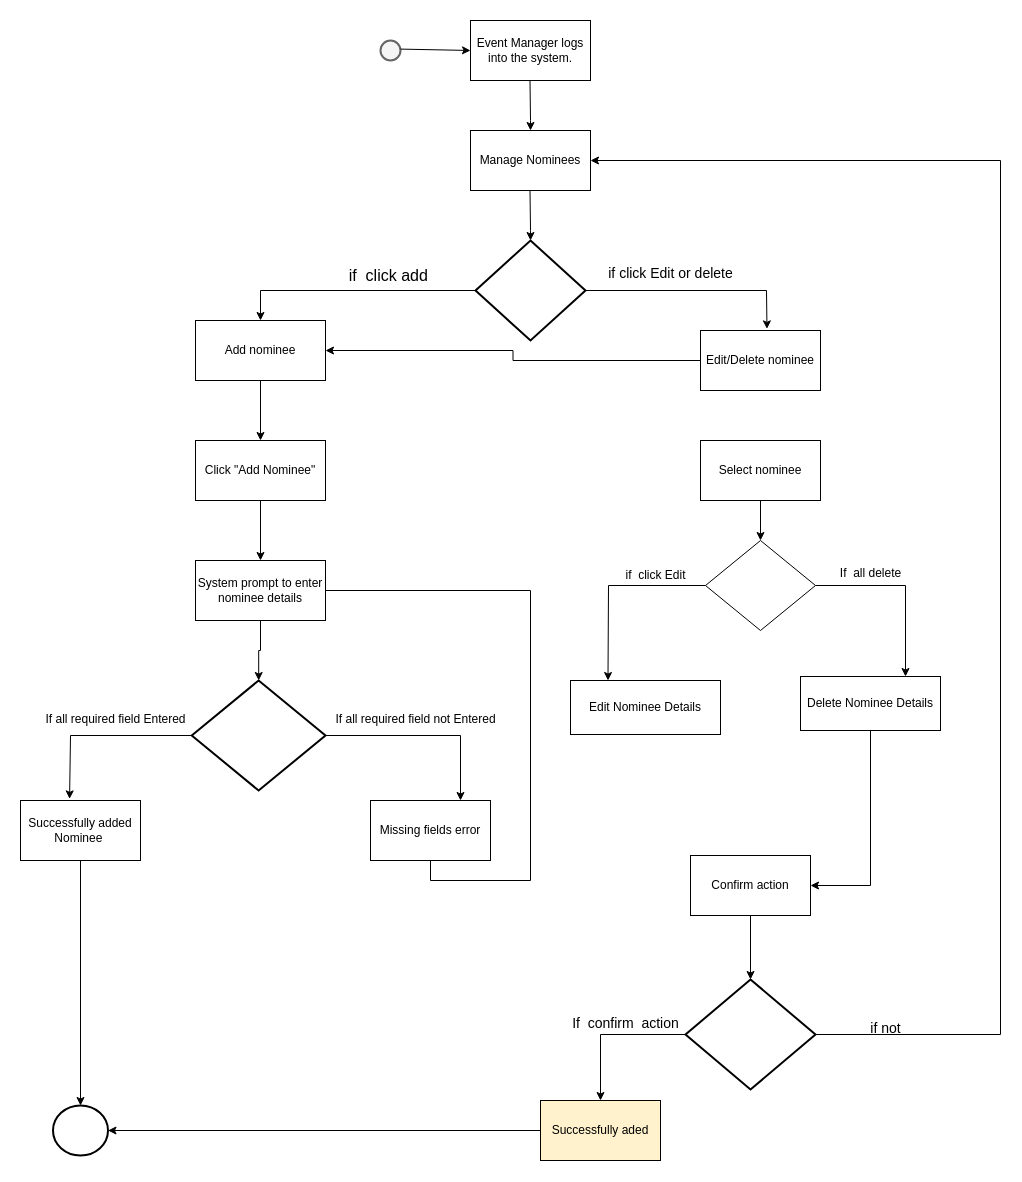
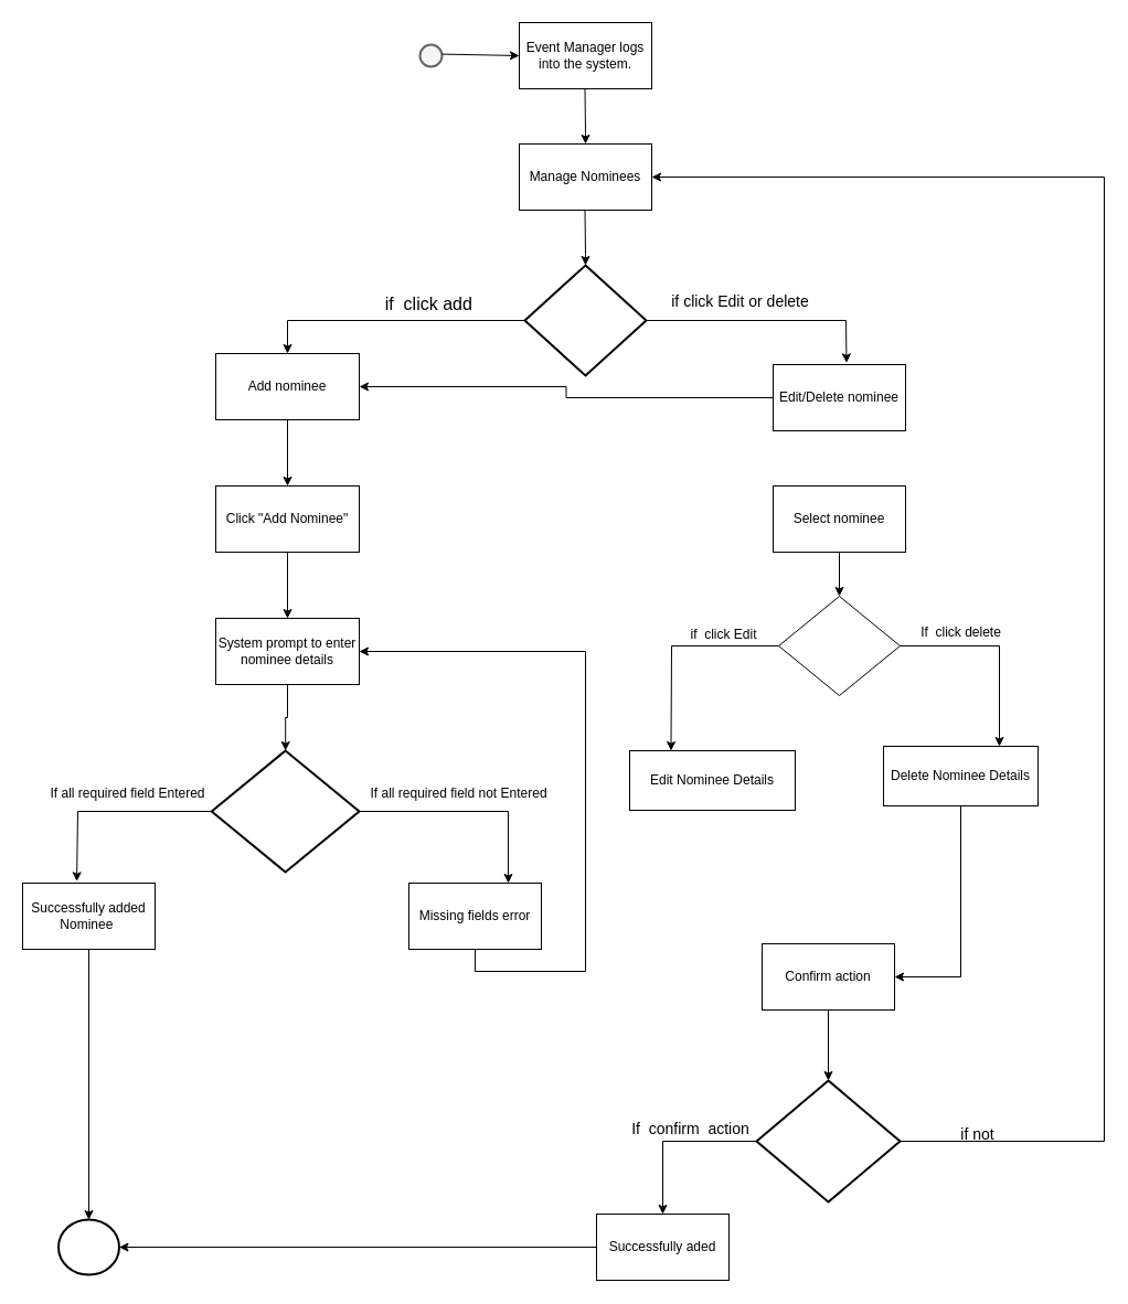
  <mxCell id="0" />
  <mxCell id="1" parent="0" />
  <mxCell id="2" value="" style="strokeWidth=2;html=1;shape=mxgraph.flowchart.start_2;whiteSpace=wrap;fillColor=#f5f5f5;strokeColor=#666666;fontColor=#333333;" parent="1" vertex="1"><mxGeometry x="380" y="40" width="20" height="20" as="geometry" /></mxCell>
  <mxCell id="3" value="" style="endArrow=classic;html=1;rounded=0;" parent="1" edge="1"><mxGeometry width="50" height="50" relative="1" as="geometry"><mxPoint x="400" y="48.6" as="sourcePoint" /><mxPoint x="470" y="50" as="targetPoint" /></mxGeometry></mxCell>
  <mxCell id="4" value="Event Manager logs into the system." style="rounded=0;whiteSpace=wrap;html=1;" parent="1" vertex="1"><mxGeometry x="470" y="20" width="120" height="60" as="geometry" /></mxCell>
  <mxCell id="5" value="" style="endArrow=classic;html=1;rounded=0;" parent="1" edge="1"><mxGeometry width="50" height="50" relative="1" as="geometry"><mxPoint x="529.5" y="80" as="sourcePoint" /><mxPoint x="530" y="130" as="targetPoint" /><Array as="points"><mxPoint x="530" y="120" /></Array></mxGeometry></mxCell>
  <mxCell id="6" value="Manage Nominees" style="rounded=0;whiteSpace=wrap;html=1;" parent="1" vertex="1"><mxGeometry x="470" y="130" width="120" height="60" as="geometry" /></mxCell>
  <mxCell id="7" value="" style="endArrow=classic;html=1;rounded=0;" parent="1" edge="1"><mxGeometry width="50" height="50" relative="1" as="geometry"><mxPoint x="529.5" y="190" as="sourcePoint" /><mxPoint x="530" y="240" as="targetPoint" /><Array as="points"><mxPoint x="530" y="230" /></Array></mxGeometry></mxCell>
  <mxCell id="8" value="" style="strokeWidth=2;html=1;shape=mxgraph.flowchart.decision;whiteSpace=wrap;" parent="1" vertex="1"><mxGeometry x="475" y="240" width="110" height="100" as="geometry" /></mxCell>
  <mxCell id="9" value="" style="edgeStyle=orthogonalEdgeStyle;rounded=0;orthogonalLoop=1;jettySize=auto;html=1;" parent="1" source="10" target="12" edge="1"><mxGeometry relative="1" as="geometry" /></mxCell>
  <mxCell id="10" value="Edit/Delete nominee" style="rounded=0;whiteSpace=wrap;html=1;" parent="1" vertex="1"><mxGeometry x="700" y="330" width="120" height="60" as="geometry" /></mxCell>
  <mxCell id="11" value="" style="edgeStyle=orthogonalEdgeStyle;rounded=0;orthogonalLoop=1;jettySize=auto;html=1;" parent="1" source="12" target="17" edge="1"><mxGeometry relative="1" as="geometry" /></mxCell>
  <mxCell id="12" value="Add nominee" style="rounded=0;whiteSpace=wrap;html=1;" parent="1" vertex="1"><mxGeometry x="195" y="320" width="130" height="60" as="geometry" /></mxCell>
  <mxCell id="13" value="" style="endArrow=classic;html=1;rounded=0;entryX=0.554;entryY=-0.027;entryDx=0;entryDy=0;entryPerimeter=0;exitX=1;exitY=0.5;exitDx=0;exitDy=0;exitPerimeter=0;" parent="1" source="8" target="10" edge="1"><mxGeometry width="50" height="50" relative="1" as="geometry"><mxPoint x="735" y="315" as="sourcePoint" /><mxPoint x="785" y="265" as="targetPoint" /><Array as="points"><mxPoint x="766" y="290" /></Array></mxGeometry></mxCell>
  <mxCell id="14" value="" style="endArrow=classic;html=1;rounded=0;entryX=0.5;entryY=0;entryDx=0;entryDy=0;exitX=0;exitY=0.5;exitDx=0;exitDy=0;exitPerimeter=0;" parent="1" source="8" target="12" edge="1"><mxGeometry width="50" height="50" relative="1" as="geometry"><mxPoint x="470" y="290" as="sourcePoint" /><mxPoint x="310" y="240" as="targetPoint" /><Array as="points"><mxPoint x="260" y="290" /></Array></mxGeometry></mxCell>
  <mxCell id="15" value="&lt;span style=&quot;font-size: 16px;&quot;&gt;if&amp;nbsp; click add&amp;nbsp;&lt;/span&gt;" style="text;html=1;align=center;verticalAlign=middle;resizable=0;points=[];autosize=1;strokeColor=none;fillColor=none;" parent="1" vertex="1"><mxGeometry x="335" y="260" width="110" height="30" as="geometry" /></mxCell>
  <mxCell id="16" value="" style="edgeStyle=orthogonalEdgeStyle;rounded=0;orthogonalLoop=1;jettySize=auto;html=1;" parent="1" source="17" target="19" edge="1"><mxGeometry relative="1" as="geometry" /></mxCell>
  <mxCell id="17" value="Click &quot;Add Nominee&quot;" style="rounded=0;whiteSpace=wrap;html=1;" parent="1" vertex="1"><mxGeometry x="195" y="440" width="130" height="60" as="geometry" /></mxCell>
  <mxCell id="18" value="" style="edgeStyle=orthogonalEdgeStyle;rounded=0;orthogonalLoop=1;jettySize=auto;html=1;" parent="1" source="19" target="20" edge="1"><mxGeometry relative="1" as="geometry" /></mxCell>
  <mxCell id="19" value="System prompt to enter nominee details" style="rounded=0;whiteSpace=wrap;html=1;" parent="1" vertex="1"><mxGeometry x="195" y="560" width="130" height="60" as="geometry" /></mxCell>
  <mxCell id="20" value="" style="strokeWidth=2;html=1;shape=mxgraph.flowchart.decision;whiteSpace=wrap;" parent="1" vertex="1"><mxGeometry x="191.25" y="680" width="133.75" height="110" as="geometry" /></mxCell>
- <mxCell id="21" style="edgeStyle=orthogonalEdgeStyle;rounded=0;orthogonalLoop=1;jettySize=auto;html=1;exitX=0.5;exitY=1;exitDx=0;exitDy=0;entryX=1;entryY=0.5;entryDx=0;entryDy=0;endArrow=none;" edge="1" parent="1" source="22" target="19"><mxGeometry relative="1" as="geometry"><mxPoint x="530" y="540" as="targetPoint" /><Array as="points"><mxPoint x="430" y="880" /><mxPoint x="530" y="880" /><mxPoint x="530" y="590" /></Array></mxGeometry></mxCell>
+ <mxCell id="21" style="edgeStyle=orthogonalEdgeStyle;rounded=0;orthogonalLoop=1;jettySize=auto;html=1;exitX=0.5;exitY=1;exitDx=0;exitDy=0;entryX=1;entryY=0.5;entryDx=0;entryDy=0;" edge="1" parent="1" source="22" target="19"><mxGeometry relative="1" as="geometry"><mxPoint x="530" y="540" as="targetPoint" /><Array as="points"><mxPoint x="430" y="880" /><mxPoint x="530" y="880" /><mxPoint x="530" y="590" /></Array></mxGeometry></mxCell>
  <mxCell id="22" value="Missing fields error" style="rounded=0;whiteSpace=wrap;html=1;" parent="1" vertex="1"><mxGeometry x="370" y="800" width="120" height="60" as="geometry" /></mxCell>
  <mxCell id="23" value="Successfully added Nominee&amp;nbsp;" style="rounded=0;whiteSpace=wrap;html=1;" parent="1" vertex="1"><mxGeometry x="20" y="800" width="120" height="60" as="geometry" /></mxCell>
  <mxCell id="24" value="" style="endArrow=classic;html=1;rounded=0;exitX=0;exitY=0.5;exitDx=0;exitDy=0;exitPerimeter=0;entryX=0.409;entryY=-0.027;entryDx=0;entryDy=0;entryPerimeter=0;" parent="1" source="20" target="23" edge="1"><mxGeometry width="50" height="50" relative="1" as="geometry"><mxPoint x="246.25" y="728" as="sourcePoint" /><mxPoint x="70" y="790" as="targetPoint" /><Array as="points"><mxPoint x="70" y="735" /></Array></mxGeometry></mxCell>
  <mxCell id="25" value="" style="endArrow=classic;html=1;rounded=0;entryX=0.75;entryY=0;entryDx=0;entryDy=0;exitX=1;exitY=0.5;exitDx=0;exitDy=0;exitPerimeter=0;" parent="1" source="20" target="22" edge="1"><mxGeometry width="50" height="50" relative="1" as="geometry"><mxPoint x="490" y="750" as="sourcePoint" /><mxPoint x="540" y="700" as="targetPoint" /><Array as="points"><mxPoint x="460" y="735" /></Array></mxGeometry></mxCell>
  <mxCell id="26" value="" style="edgeStyle=orthogonalEdgeStyle;rounded=0;orthogonalLoop=1;jettySize=auto;html=1;" parent="1" source="27" target="28" edge="1"><mxGeometry relative="1" as="geometry" /></mxCell>
  <mxCell id="27" value="Select nominee" style="rounded=0;whiteSpace=wrap;html=1;" parent="1" vertex="1"><mxGeometry x="700" y="440" width="120" height="60" as="geometry" /></mxCell>
  <mxCell id="28" value="" style="rhombus;whiteSpace=wrap;html=1;" parent="1" vertex="1"><mxGeometry x="705" y="540" width="110" height="90" as="geometry" /></mxCell>
  <mxCell id="29" value="Edit Nominee Details" style="rounded=0;whiteSpace=wrap;html=1;" parent="1" vertex="1"><mxGeometry x="570" y="680" width="150" height="54" as="geometry" /></mxCell>
  <mxCell id="30" value="Delete Nominee Details" style="rounded=0;whiteSpace=wrap;html=1;" parent="1" vertex="1"><mxGeometry x="800" y="676" width="140" height="54" as="geometry" /></mxCell>
  <mxCell id="31" value="" style="endArrow=classic;html=1;rounded=0;entryX=0.25;entryY=0;entryDx=0;entryDy=0;exitX=0;exitY=0.5;exitDx=0;exitDy=0;" parent="1" source="28" target="29" edge="1"><mxGeometry width="50" height="50" relative="1" as="geometry"><mxPoint x="700" y="590" as="sourcePoint" /><mxPoint x="540" y="570" as="targetPoint" /><Array as="points"><mxPoint x="608" y="585" /></Array></mxGeometry></mxCell>
  <mxCell id="32" value="" style="endArrow=classic;html=1;rounded=0;entryX=0.75;entryY=0;entryDx=0;entryDy=0;exitX=1;exitY=0.5;exitDx=0;exitDy=0;" parent="1" source="28" target="30" edge="1"><mxGeometry width="50" height="50" relative="1" as="geometry"><mxPoint x="820" y="590" as="sourcePoint" /><mxPoint x="910" y="570" as="targetPoint" /><Array as="points"><mxPoint x="905" y="585" /></Array></mxGeometry></mxCell>
  <mxCell id="33" value="if&amp;nbsp; click Edit" style="text;html=1;align=center;verticalAlign=middle;resizable=0;points=[];autosize=1;strokeColor=none;fillColor=none;" parent="1" vertex="1"><mxGeometry x="615" y="560" width="80" height="30" as="geometry" /></mxCell>
- <mxCell id="34" value="If&amp;nbsp; all delete" style="text;html=1;align=center;verticalAlign=middle;resizable=0;points=[];autosize=1;strokeColor=none;fillColor=none;" parent="1" vertex="1"><mxGeometry x="820" y="558" width="100" height="30" as="geometry" /></mxCell>
+ <mxCell id="34" value="If&amp;nbsp; click delete" style="text;html=1;align=center;verticalAlign=middle;resizable=0;points=[];autosize=1;strokeColor=none;fillColor=none;" parent="1" vertex="1"><mxGeometry x="820" y="558" width="100" height="30" as="geometry" /></mxCell>
  <mxCell id="35" style="edgeStyle=orthogonalEdgeStyle;rounded=0;orthogonalLoop=1;jettySize=auto;html=1;exitX=0;exitY=0.5;exitDx=0;exitDy=0;exitPerimeter=0;entryX=0.5;entryY=0;entryDx=0;entryDy=0;" edge="1" parent="1" source="37" target="45"><mxGeometry relative="1" as="geometry" /></mxCell>
  <mxCell id="36" style="edgeStyle=orthogonalEdgeStyle;rounded=0;orthogonalLoop=1;jettySize=auto;html=1;exitX=1;exitY=0.5;exitDx=0;exitDy=0;exitPerimeter=0;entryX=1;entryY=0.5;entryDx=0;entryDy=0;" edge="1" parent="1" source="37" target="6"><mxGeometry relative="1" as="geometry"><mxPoint x="1000" y="60" as="targetPoint" /><Array as="points"><mxPoint x="1000" y="1034" /><mxPoint x="1000" y="160" /></Array></mxGeometry></mxCell>
  <mxCell id="37" value="" style="strokeWidth=2;html=1;shape=mxgraph.flowchart.decision;whiteSpace=wrap;" parent="1" vertex="1"><mxGeometry x="685" y="979" width="130" height="110" as="geometry" /></mxCell>
  <mxCell id="38" style="edgeStyle=orthogonalEdgeStyle;rounded=0;orthogonalLoop=1;jettySize=auto;html=1;entryX=1;entryY=0.5;entryDx=0;entryDy=0;" parent="1" source="30" target="43" edge="1"><mxGeometry relative="1" as="geometry" /></mxCell>
  <mxCell id="39" value="&lt;p style=&quot;line-height: 90%;&quot;&gt;&lt;br&gt;&lt;/p&gt;" style="text;html=1;align=center;verticalAlign=middle;resizable=0;points=[];autosize=1;strokeColor=none;fillColor=none;" parent="1" vertex="1"><mxGeometry x="670" y="238" width="20" height="50" as="geometry" /></mxCell>
  <mxCell id="40" value="&lt;font style=&quot;font-size: 14px;&quot;&gt;if click Edit or delete&lt;/font&gt;" style="text;html=1;align=center;verticalAlign=middle;resizable=0;points=[];autosize=1;strokeColor=none;fillColor=none;" parent="1" vertex="1"><mxGeometry x="595" y="258" width="150" height="30" as="geometry" /></mxCell>
  <mxCell id="41" value="If all required field Entered" style="text;html=1;align=center;verticalAlign=middle;resizable=0;points=[];autosize=1;strokeColor=none;fillColor=none;" parent="1" vertex="1"><mxGeometry x="35" y="704" width="160" height="30" as="geometry" /></mxCell>
  <mxCell id="42" value="If all required field not Entered" style="text;html=1;align=center;verticalAlign=middle;resizable=0;points=[];autosize=1;strokeColor=none;fillColor=none;" parent="1" vertex="1"><mxGeometry x="325" y="704" width="180" height="30" as="geometry" /></mxCell>
  <mxCell id="43" value="Confirm action" style="rounded=0;whiteSpace=wrap;html=1;" vertex="1" parent="1"><mxGeometry x="690" y="855" width="120" height="60" as="geometry" /></mxCell>
  <mxCell id="44" value="" style="endArrow=classic;html=1;rounded=0;entryX=0.5;entryY=0;entryDx=0;entryDy=0;entryPerimeter=0;exitX=0.5;exitY=1;exitDx=0;exitDy=0;" edge="1" parent="1" source="43" target="37"><mxGeometry width="50" height="50" relative="1" as="geometry"><mxPoint x="620" y="980" as="sourcePoint" /><mxPoint x="670" y="930" as="targetPoint" /></mxGeometry></mxCell>
- <mxCell id="45" value="Successfully aded" style="rounded=0;whiteSpace=wrap;html=1;fillColor=#fff2cc;" vertex="1" parent="1"><mxGeometry x="540" y="1100" width="120" height="60" as="geometry" /></mxCell>
+ <mxCell id="45" value="Successfully aded" style="rounded=0;whiteSpace=wrap;html=1;" vertex="1" parent="1"><mxGeometry x="540" y="1100" width="120" height="60" as="geometry" /></mxCell>
  <mxCell id="46" value="&lt;font style=&quot;font-size: 14px;&quot;&gt;If&amp;nbsp; confirm&amp;nbsp; action&lt;/font&gt;" style="text;html=1;align=center;verticalAlign=middle;resizable=0;points=[];autosize=1;strokeColor=none;fillColor=none;" vertex="1" parent="1"><mxGeometry x="560" y="1008" width="130" height="30" as="geometry" /></mxCell>
  <mxCell id="47" value="&lt;font style=&quot;font-size: 14px;&quot;&gt;if not&lt;/font&gt;" style="text;html=1;align=center;verticalAlign=middle;resizable=0;points=[];autosize=1;strokeColor=none;fillColor=none;" vertex="1" parent="1"><mxGeometry x="860" y="1013" width="50" height="30" as="geometry" /></mxCell>
  <mxCell id="48" value="" style="strokeWidth=2;html=1;shape=mxgraph.flowchart.start_2;whiteSpace=wrap;" vertex="1" parent="1"><mxGeometry x="52.5" y="1105" width="55" height="50" as="geometry" /></mxCell>
  <mxCell id="49" style="edgeStyle=orthogonalEdgeStyle;rounded=0;orthogonalLoop=1;jettySize=auto;html=1;exitX=0;exitY=0.5;exitDx=0;exitDy=0;entryX=1;entryY=0.5;entryDx=0;entryDy=0;entryPerimeter=0;" edge="1" parent="1" source="45" target="48"><mxGeometry relative="1" as="geometry" /></mxCell>
  <mxCell id="50" style="edgeStyle=orthogonalEdgeStyle;rounded=0;orthogonalLoop=1;jettySize=auto;html=1;exitX=0.5;exitY=1;exitDx=0;exitDy=0;entryX=0.5;entryY=0;entryDx=0;entryDy=0;entryPerimeter=0;" edge="1" parent="1" source="23" target="48"><mxGeometry relative="1" as="geometry" /></mxCell>
